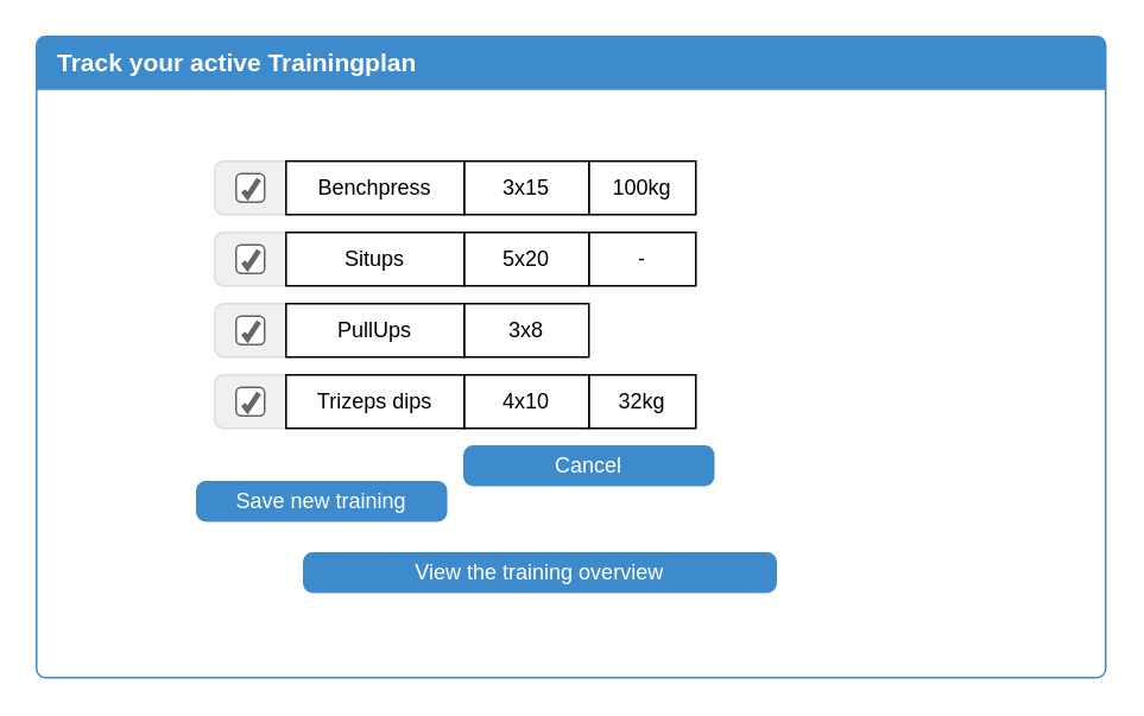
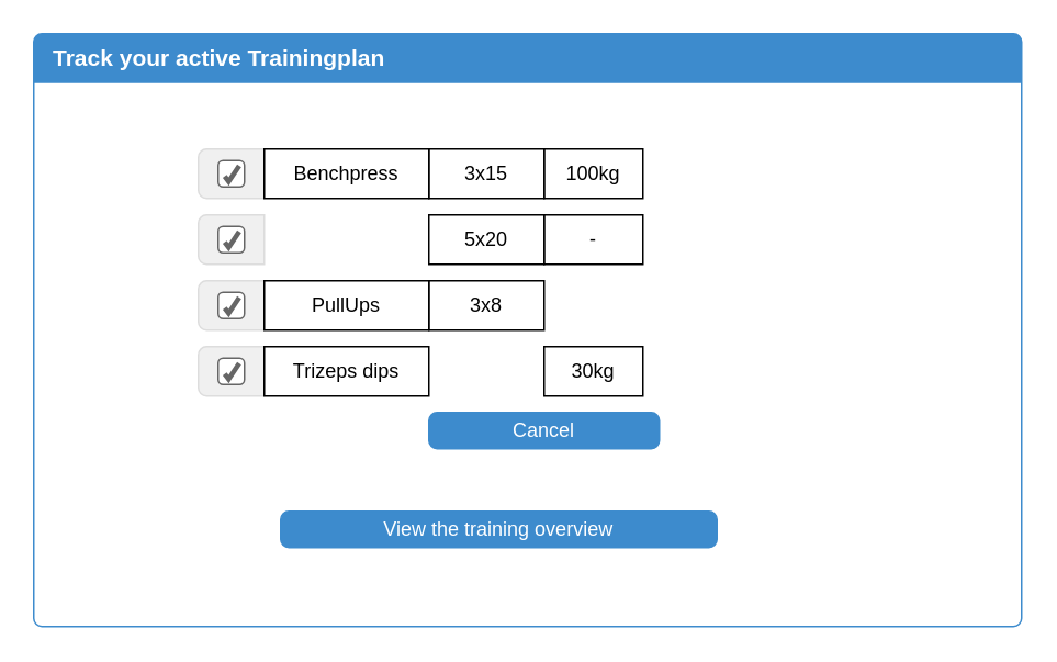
  <mxCell id="0" />
  <mxCell id="1" parent="0" />
  <mxCell id="2" value="" style="html=1;shadow=0;dashed=0;shape=mxgraph.bootstrap.rrect;align=center;rSize=5;strokeColor=#3D8BCD;fillColor=#ffffff;fontColor=#f0f0f0;spacingTop=30;whiteSpace=wrap;" parent="1" vertex="1"><mxGeometry x="20" y="20" width="600" height="360" as="geometry" /></mxCell>
  <mxCell id="3" value="Track your active Trainingplan" style="html=1;shadow=0;dashed=0;shape=mxgraph.bootstrap.topButton;rSize=5;strokeColor=none;fillColor=#3D8BCD;fontColor=#ffffff;fontSize=14;fontStyle=1;align=left;spacingLeft=10;whiteSpace=wrap;resizeWidth=1;" parent="2" vertex="1"><mxGeometry width="600" height="30" relative="1" as="geometry" /></mxCell>
  <mxCell id="4" value="View the training overview" style="html=1;shadow=0;dashed=0;shape=mxgraph.bootstrap.rrect;rSize=5;fillColor=#3D8BCD;align=center;strokeColor=#3D8BCD;fontColor=#ffffff;fontSize=12;whiteSpace=wrap;" parent="2" vertex="1"><mxGeometry x="150" y="290" width="265" height="22" as="geometry" /></mxCell>
- <mxCell id="5" value="Save new training" style="html=1;shadow=0;dashed=0;shape=mxgraph.bootstrap.rrect;rSize=5;fillColor=#3D8BCD;align=center;strokeColor=#3D8BCD;fontColor=#ffffff;fontSize=12;whiteSpace=wrap;" parent="2" vertex="1"><mxGeometry x="90" y="250" width="140" height="22" as="geometry" /></mxCell>
  <mxCell id="6" value="Cancel" style="html=1;shadow=0;dashed=0;shape=mxgraph.bootstrap.rrect;rSize=5;fillColor=#3D8BCD;align=center;strokeColor=#3D8BCD;fontColor=#ffffff;fontSize=12;whiteSpace=wrap;" parent="2" vertex="1"><mxGeometry x="240" y="230" width="140" height="22" as="geometry" /></mxCell>
  <mxCell id="7" value="" style="html=1;shadow=0;dashed=0;shape=mxgraph.bootstrap.leftButton;rSize=5;strokeColor=#dddddd;fillColor=#f0f0f0;whiteSpace=wrap;resizeHeight=1;" vertex="1" parent="2"><mxGeometry x="100" y="70" width="40" height="30" as="geometry" /></mxCell>
  <mxCell id="8" value="" style="html=1;shadow=0;dashed=0;shape=mxgraph.bootstrap.checkbox;rSize=3;strokeColor=#666666;" vertex="1" parent="7"><mxGeometry x="0.5" y="0.5" width="16" height="16" relative="1" as="geometry"><mxPoint x="-8" y="-8" as="offset" /></mxGeometry></mxCell>
  <mxCell id="9" value="Benchpress" style="text;html=1;strokeColor=#000000;fillColor=none;align=center;verticalAlign=middle;whiteSpace=wrap;rounded=0;" vertex="1" parent="2"><mxGeometry x="140" y="70" width="100" height="30" as="geometry" /></mxCell>
  <mxCell id="10" value="3x15" style="text;html=1;strokeColor=#000000;fillColor=none;align=center;verticalAlign=middle;whiteSpace=wrap;rounded=0;" vertex="1" parent="2"><mxGeometry x="240" y="70" width="70" height="30" as="geometry" /></mxCell>
  <mxCell id="11" value="100kg" style="text;html=1;strokeColor=#000000;fillColor=none;align=center;verticalAlign=middle;whiteSpace=wrap;rounded=0;" vertex="1" parent="2"><mxGeometry x="310" y="70" width="60" height="30" as="geometry" /></mxCell>
  <mxCell id="12" value="" style="html=1;shadow=0;dashed=0;shape=mxgraph.bootstrap.leftButton;rSize=5;strokeColor=#dddddd;fillColor=#f0f0f0;whiteSpace=wrap;resizeHeight=1;" vertex="1" parent="2"><mxGeometry x="100" y="110" width="40" height="30" as="geometry" /></mxCell>
  <mxCell id="13" value="" style="html=1;shadow=0;dashed=0;shape=mxgraph.bootstrap.checkbox;rSize=3;strokeColor=#666666;" vertex="1" parent="12"><mxGeometry x="0.5" y="0.5" width="16" height="16" relative="1" as="geometry"><mxPoint x="-8" y="-8" as="offset" /></mxGeometry></mxCell>
- <mxCell id="14" value="Situps" style="text;html=1;strokeColor=#000000;fillColor=none;align=center;verticalAlign=middle;whiteSpace=wrap;rounded=0;" vertex="1" parent="2"><mxGeometry x="140" y="110" width="100" height="30" as="geometry" /></mxCell>
  <mxCell id="15" value="5x20" style="text;html=1;strokeColor=#000000;fillColor=none;align=center;verticalAlign=middle;whiteSpace=wrap;rounded=0;" vertex="1" parent="2"><mxGeometry x="240" y="110" width="70" height="30" as="geometry" /></mxCell>
  <mxCell id="16" value="-" style="text;html=1;strokeColor=#000000;fillColor=none;align=center;verticalAlign=middle;whiteSpace=wrap;rounded=0;" vertex="1" parent="2"><mxGeometry x="310" y="110" width="60" height="30" as="geometry" /></mxCell>
  <mxCell id="17" value="" style="html=1;shadow=0;dashed=0;shape=mxgraph.bootstrap.leftButton;rSize=5;strokeColor=#dddddd;fillColor=#f0f0f0;whiteSpace=wrap;resizeHeight=1;" vertex="1" parent="2"><mxGeometry x="100" y="150" width="40" height="30" as="geometry" /></mxCell>
  <mxCell id="18" value="" style="html=1;shadow=0;dashed=0;shape=mxgraph.bootstrap.checkbox;rSize=3;strokeColor=#666666;" vertex="1" parent="17"><mxGeometry x="0.5" y="0.5" width="16" height="16" relative="1" as="geometry"><mxPoint x="-8" y="-8" as="offset" /></mxGeometry></mxCell>
  <mxCell id="19" value="PullUps" style="text;html=1;strokeColor=#000000;fillColor=none;align=center;verticalAlign=middle;whiteSpace=wrap;rounded=0;" vertex="1" parent="2"><mxGeometry x="140" y="150" width="100" height="30" as="geometry" /></mxCell>
  <mxCell id="20" value="3x8" style="text;html=1;strokeColor=#000000;fillColor=none;align=center;verticalAlign=middle;whiteSpace=wrap;rounded=0;" vertex="1" parent="2"><mxGeometry x="240" y="150" width="70" height="30" as="geometry" /></mxCell>
  <mxCell id="21" value="" style="html=1;shadow=0;dashed=0;shape=mxgraph.bootstrap.leftButton;rSize=5;strokeColor=#dddddd;fillColor=#f0f0f0;whiteSpace=wrap;resizeHeight=1;" vertex="1" parent="2"><mxGeometry x="100" y="190" width="40" height="30" as="geometry" /></mxCell>
  <mxCell id="22" value="" style="html=1;shadow=0;dashed=0;shape=mxgraph.bootstrap.checkbox;rSize=3;strokeColor=#666666;" vertex="1" parent="21"><mxGeometry x="0.5" y="0.5" width="16" height="16" relative="1" as="geometry"><mxPoint x="-8" y="-8" as="offset" /></mxGeometry></mxCell>
  <mxCell id="23" value="Trizeps dips" style="text;html=1;strokeColor=#000000;fillColor=none;align=center;verticalAlign=middle;whiteSpace=wrap;rounded=0;" vertex="1" parent="2"><mxGeometry x="140" y="190" width="100" height="30" as="geometry" /></mxCell>
- <mxCell id="24" value="4x10" style="text;html=1;strokeColor=#000000;fillColor=none;align=center;verticalAlign=middle;whiteSpace=wrap;rounded=0;" vertex="1" parent="2"><mxGeometry x="240" y="190" width="70" height="30" as="geometry" /></mxCell>
- <mxCell id="25" value="32kg" style="text;html=1;strokeColor=#000000;fillColor=none;align=center;verticalAlign=middle;whiteSpace=wrap;rounded=0;" vertex="1" parent="2"><mxGeometry x="310" y="190" width="60" height="30" as="geometry" /></mxCell>
+ <mxCell id="25" value="30kg" style="text;html=1;strokeColor=#000000;fillColor=none;align=center;verticalAlign=middle;whiteSpace=wrap;rounded=0;" vertex="1" parent="2"><mxGeometry x="310" y="190" width="60" height="30" as="geometry" /></mxCell>
